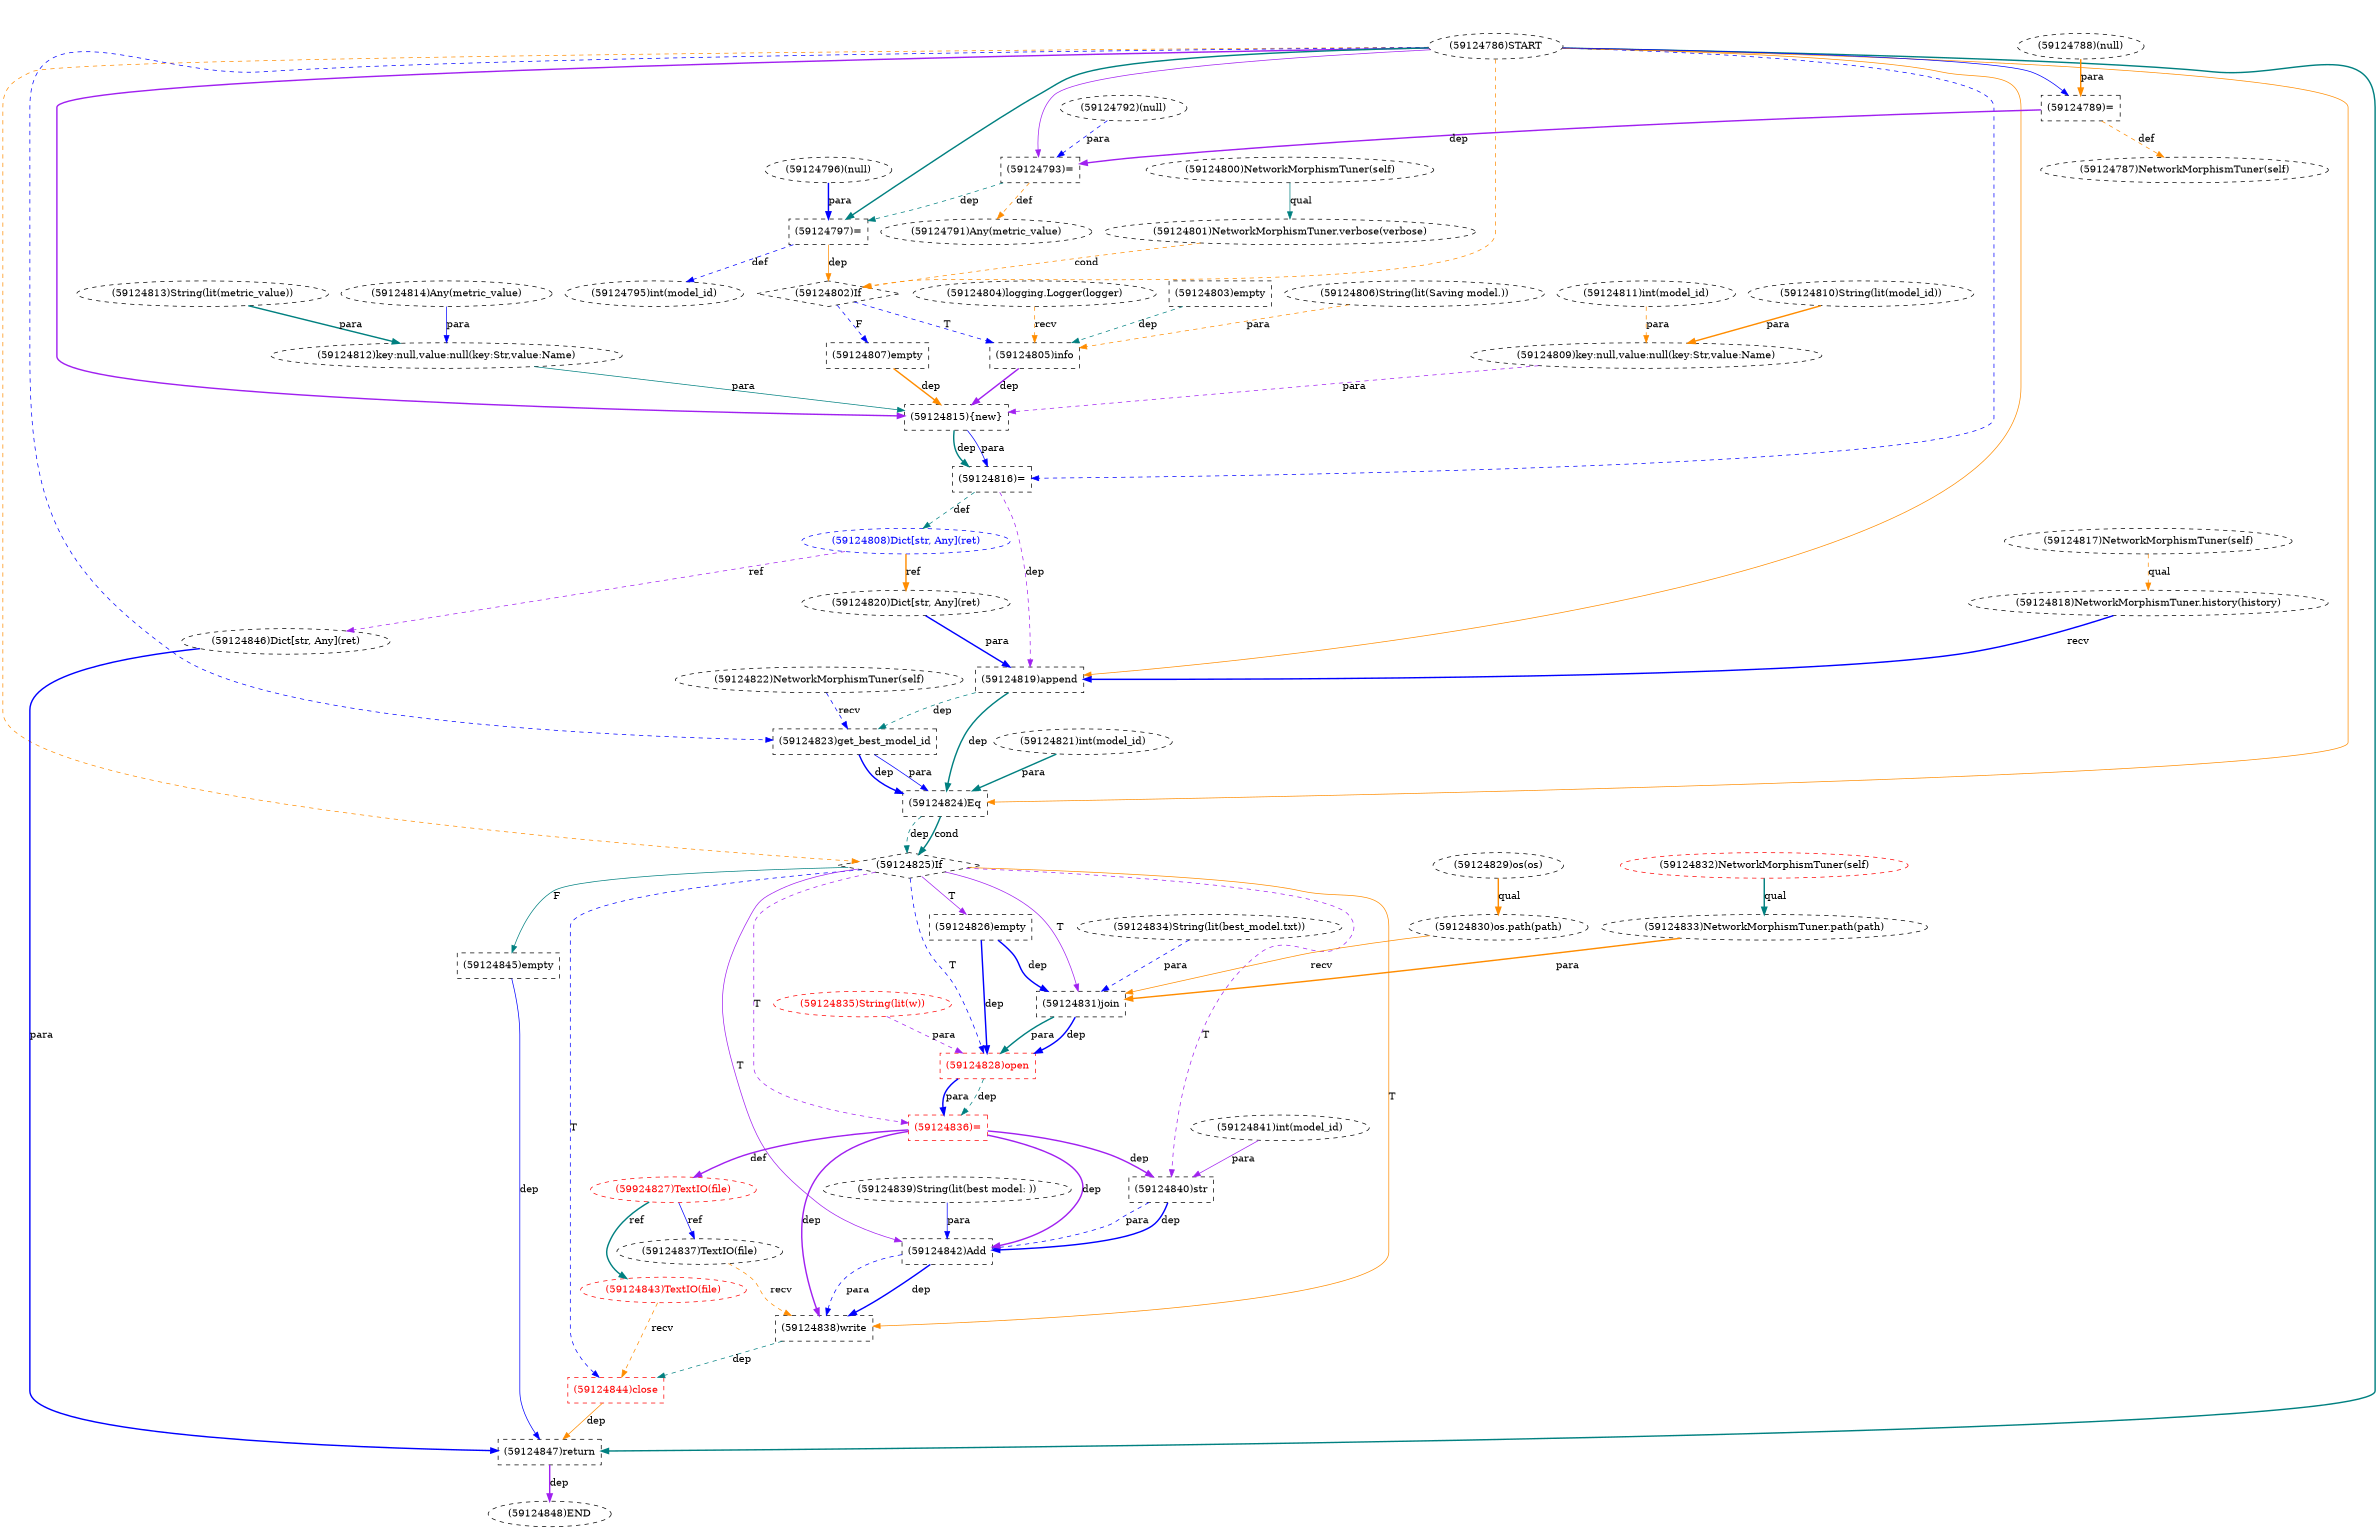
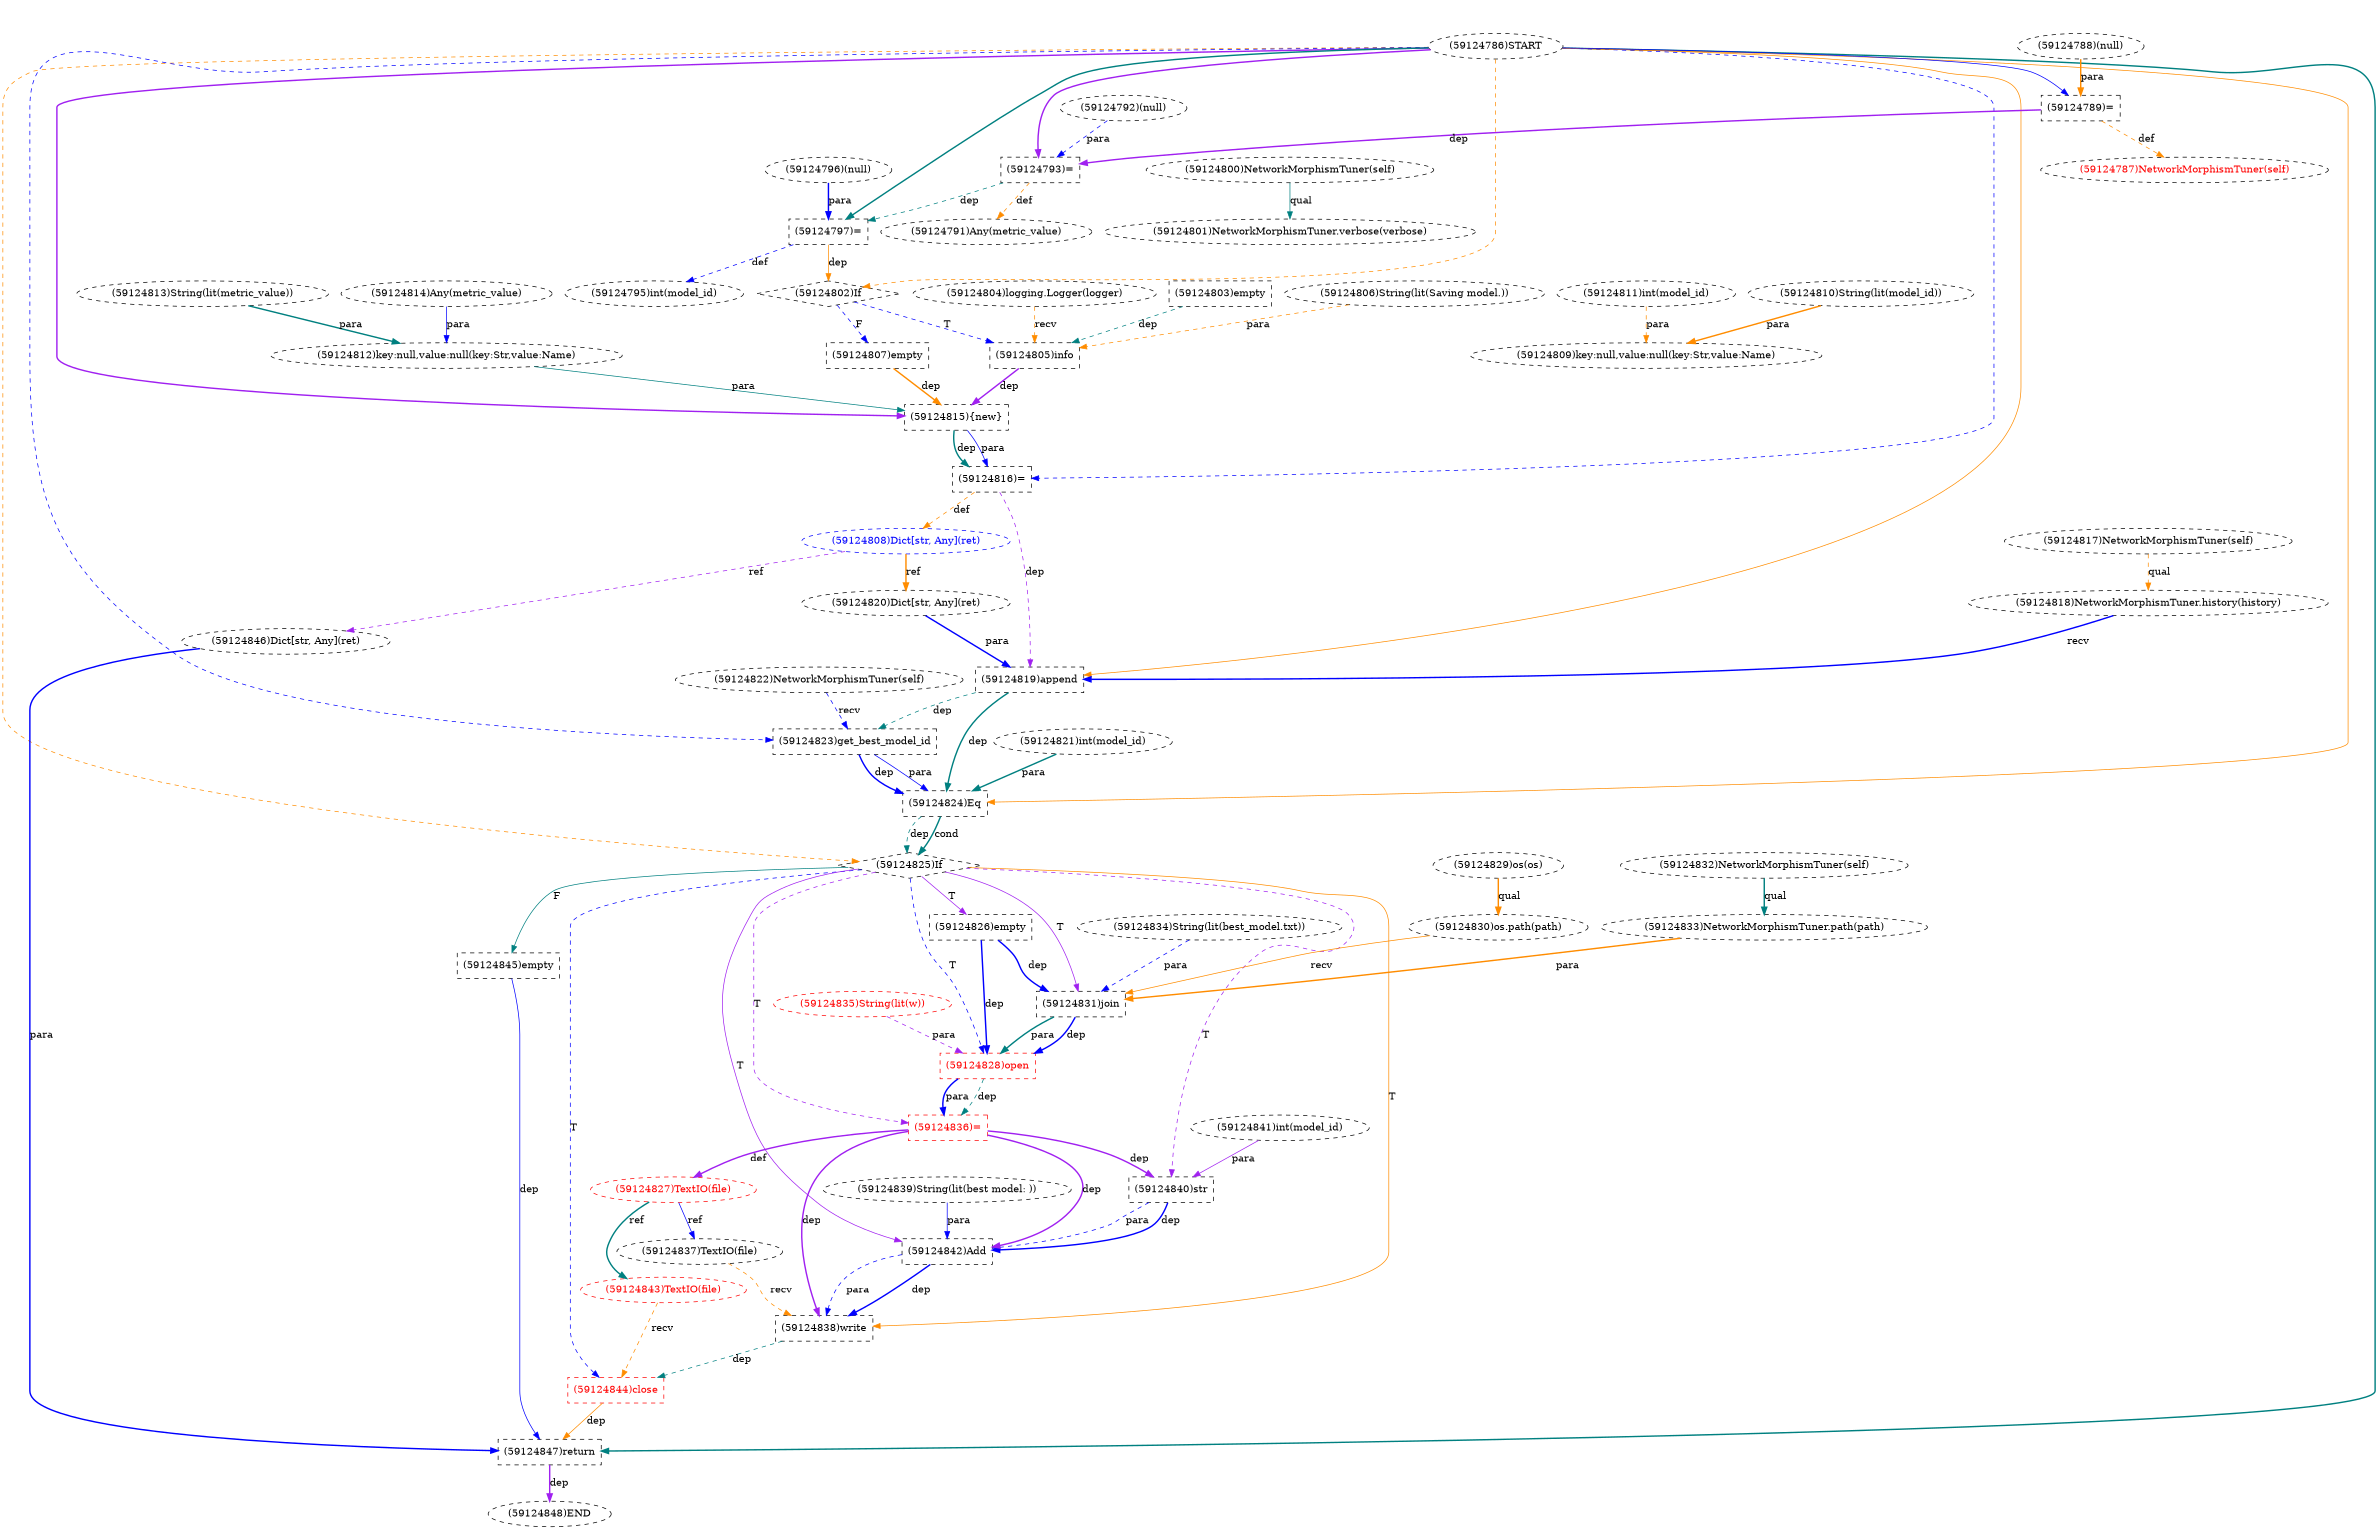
  digraph {
    node [shape=ellipse style=dashed]
    edge [color=blue style=dashed]
    n1 [color=red fontcolor=red label="(59124844)close" shape=box]
    n2 [label="(59124847)return" shape=box]
    n3 [label="(59124848)END" shape=""]
-   n4 [label="(59124832)NetworkMorphismTuner(self)" color=red]
+   n4 [label="(59124832)NetworkMorphismTuner(self)"]
    n5 [label="(59124833)NetworkMorphismTuner.path(path)"]
    n6 [label="(59124831)join" shape=box]
    n7 [label="(59124806)String(lit(Saving model.))"]
    n8 [label="(59124805)info" shape=box]
    n9 [label="(59124815){new}" shape=box]
    n10 [label="(59124834)String(lit(best_model.txt))"]
    n11 [color=red fontcolor=red label="(59124828)open" shape=box]
    n12 [label="(59124811)int(model_id)"]
    n13 [label="(59124809)key:null,value:null(key:Str,value:Name)"]
    n14 [label="(59124786)START" shape=""]
    n15 [label="(59124825)If" shape=diamond]
    n16 [label="(59124823)get_best_model_id" shape=box]
    n17 [label="(59124797)=" shape=box]
    n18 [label="(59124819)append" shape=box]
    n19 [label="(59124816)=" shape=box]
    n20 [label="(59124824)Eq" shape=box]
    n21 [label="(59124802)If" shape=diamond]
    n22 [label="(59124793)=" shape=box]
    n23 [label="(59124789)=" shape=box]
    n24 [label="(59124845)empty" shape=box]
    n25 [label="(59124838)write" shape=box]
    n26 [label="(59124840)str" shape=box]
    n27 [label="(59124826)empty" shape=box]
    n28 [label="(59124842)Add" shape=box]
    n29 [color=red fontcolor=red label="(59124836)=" shape=box]
    n30 [label="(59124795)int(model_id)"]
    n31 [color=blue fontcolor=blue label="(59124808)Dict[str, Any](ret)"]
    n32 [label="(59124807)empty" shape=box]
    n33 [label="(59124791)Any(metric_value)"]
-   n34 [label="(59124787)NetworkMorphismTuner(self)"]
+   n34 [label="(59124787)NetworkMorphismTuner(self)" fontcolor=red]
    n35 [label="(59124814)Any(metric_value)"]
    n36 [label="(59124812)key:null,value:null(key:Str,value:Name)"]
    n37 [label="(59124846)Dict[str, Any](ret)"]
    n38 [label="(59124818)NetworkMorphismTuner.history(history)"]
    n39 [label="(59124796)(null)"]
    n40 [label="(59124804)logging.Logger(logger)"]
-   n41 [color=red fontcolor=red label="(59924827)TextIO(file)"]
+   n41 [color=red fontcolor=red label="(59124827)TextIO(file)"]
    n42 [label="(59124803)empty" shape=box]
    n43 [label="(59124821)int(model_id)"]
    n44 [label="(59124830)os.path(path)"]
    n45 [label="(59124800)NetworkMorphismTuner(self)"]
    n46 [label="(59124801)NetworkMorphismTuner.verbose(verbose)"]
    n47 [label="(59124788)(null)"]
    n48 [label="(59124813)String(lit(metric_value))"]
    n49 [label="(59124820)Dict[str, Any](ret)"]
    n50 [label="(59124837)TextIO(file)"]
    n51 [color=red fontcolor=red label="(59124843)TextIO(file)"]
    n52 [label="(59124839)String(lit(best model: ))"]
    n53 [color=red fontcolor=red label="(59124835)String(lit(w))"]
    n54 [label="(59124841)int(model_id)"]
    n55 [label="(59124817)NetworkMorphismTuner(self)"]
    n56 [label="(59124822)NetworkMorphismTuner(self)"]
    n57 [label="(59124810)String(lit(model_id))"]
    n58 [label="(59124792)(null)"]
    n59 [label="(59124829)os(os)"]
    n1 -> n2 [color=darkorange label=dep style=solid]
    n2 -> n3 [color=purple label=dep style=bold]
    n4 -> n5 [color=teal label=qual style=bold]
    n5 -> n6 [color=darkorange label=para style=bold]
    n6 -> n11 [label=dep style=bold]
    n6 -> n11 [color=teal label=para style=bold]
    n7 -> n8 [color=darkorange label=para]
    n8 -> n9 [color=purple label=dep style=bold]
    n9 -> n19 [color=teal label=dep style=bold]
    n9 -> n19 [label=para style=solid]
    n10 -> n6 [label=para]
    n11 -> n29 [color=teal label=dep]
    n11 -> n29 [label=para style=bold]
    n12 -> n13 [color=darkorange label=para]
-   n13 -> n9 [color=purple label=para]
    n14 -> n2 [color=teal style=bold]
    n14 -> n9 [color=purple style=bold]
    n14 -> n15 [color=darkorange]
    n14 -> n16
    n14 -> n17 [color=teal style=bold]
    n14 -> n18 [color=darkorange style=solid]
    n14 -> n19
    n14 -> n20 [color=darkorange style=solid]
    n14 -> n21 [color=darkorange]
-   n14 -> n22 [color=purple style=solid]
+   n14 -> n22 [color=purple style=bold]
    n14 -> n23 [style=solid]
    n15 -> n1 [label=T]
    n15 -> n6 [color=purple label=T style=solid]
    n15 -> n11 [label=T]
    n15 -> n24 [color=teal label=F style=solid]
    n15 -> n25 [color=darkorange label=T style=solid]
    n15 -> n26 [color=purple label=T]
    n15 -> n27 [color=purple label=T style=solid]
    n15 -> n28 [color=purple label=T style=solid]
    n15 -> n29 [color=purple label=T]
    n16 -> n20 [label=dep style=bold]
    n16 -> n20 [label=para style=solid]
    n17 -> n21 [color=darkorange label=dep style=solid]
    n17 -> n30 [label=def]
    n18 -> n16 [color=teal label=dep]
    n18 -> n20 [color=teal label=dep style=bold]
    n19 -> n18 [color=purple label=dep]
-   n19 -> n31 [color=teal label=def]
+   n19 -> n31 [color=darkorange label=def]
    n20 -> n15 [color=teal label=dep]
    n20 -> n15 [color=teal label=cond style=bold]
    n21 -> n8 [label=T]
    n21 -> n32 [label=F]
    n22 -> n17 [color=teal label=dep]
    n22 -> n33 [color=darkorange label=def]
    n23 -> n22 [color=purple label=dep style=bold]
    n23 -> n34 [color=darkorange label=def]
    n24 -> n2 [label=dep style=solid]
    n25 -> n1 [color=teal label=dep]
    n26 -> n28 [label=dep style=bold]
    n26 -> n28 [label=para]
    n27 -> n6 [label=dep style=bold]
    n27 -> n11 [label=dep style=bold]
    n28 -> n25 [label=dep style=bold]
    n28 -> n25 [label=para]
    n29 -> n25 [color=purple label=dep style=bold]
    n29 -> n26 [color=purple label=dep style=bold]
    n29 -> n28 [color=purple label=dep style=bold]
    n29 -> n41 [color=purple label=def style=bold]
    n31 -> n37 [color=purple label=ref]
    n31 -> n49 [color=darkorange label=ref style=bold]
    n32 -> n9 [color=darkorange label=dep style=bold]
    n35 -> n36 [label=para style=solid]
    n36 -> n9 [color=teal label=para style=solid]
    n37 -> n2 [label=para style=bold]
    n38 -> n18 [label=recv style=bold]
    n39 -> n17 [label=para style=bold]
    n40 -> n8 [color=darkorange label=recv]
    n41 -> n50 [label=ref style=solid]
    n41 -> n51 [color=teal label=ref style=bold]
    n42 -> n8 [color=teal label=dep]
    n43 -> n20 [color=teal label=para style=bold]
    n44 -> n6 [color=darkorange label=recv style=solid]
    n45 -> n46 [color=teal label=qual style=solid]
-   n46 -> n21 [color=darkorange label=cond]
    n47 -> n23 [color=darkorange label=para style=bold]
    n48 -> n36 [color=teal label=para style=bold]
    n49 -> n18 [label=para style=bold]
    n50 -> n25 [color=darkorange label=recv]
    n51 -> n1 [color=darkorange label=recv]
    n52 -> n28 [label=para style=solid]
    n53 -> n11 [color=purple label=para]
    n54 -> n26 [color=purple label=para style=solid]
    n55 -> n38 [color=darkorange label=qual]
    n56 -> n16 [label=recv]
    n57 -> n13 [color=darkorange label=para style=bold]
    n58 -> n22 [label=para]
    n59 -> n44 [color=darkorange label=qual style=bold]
  }
